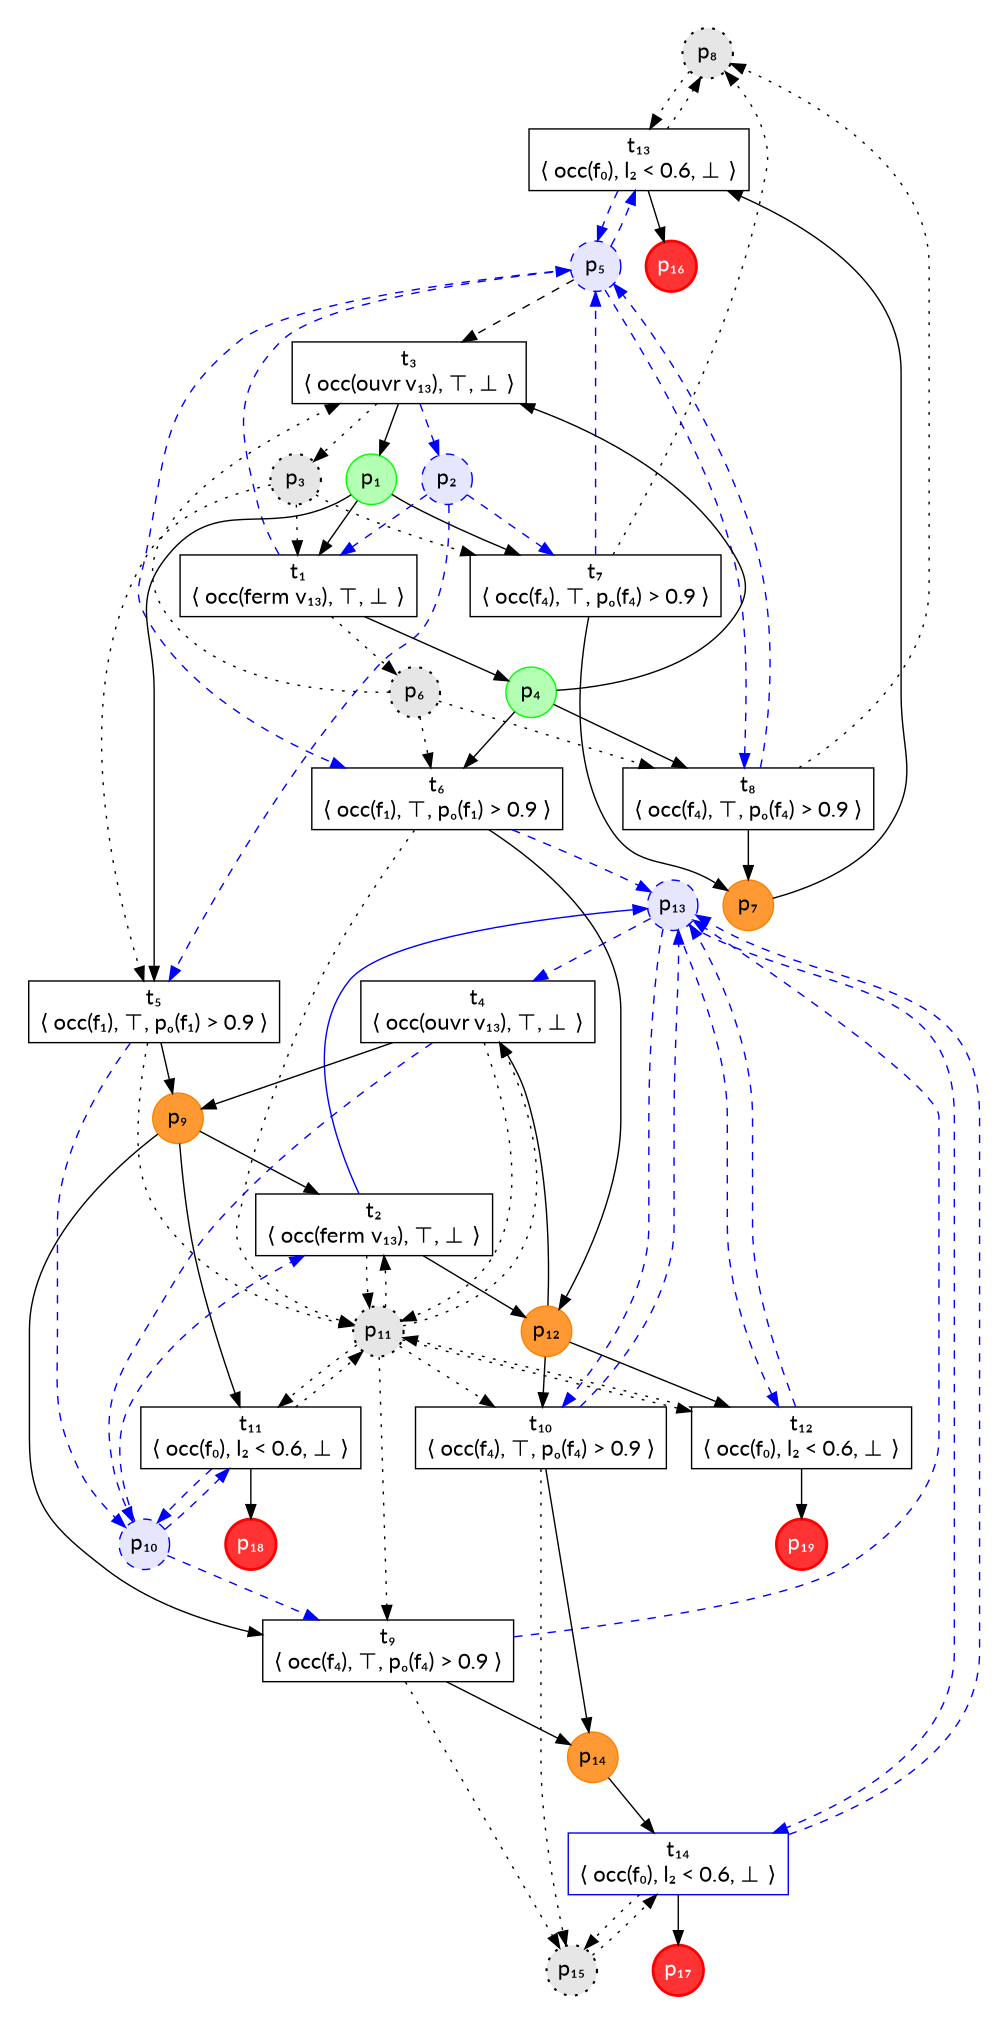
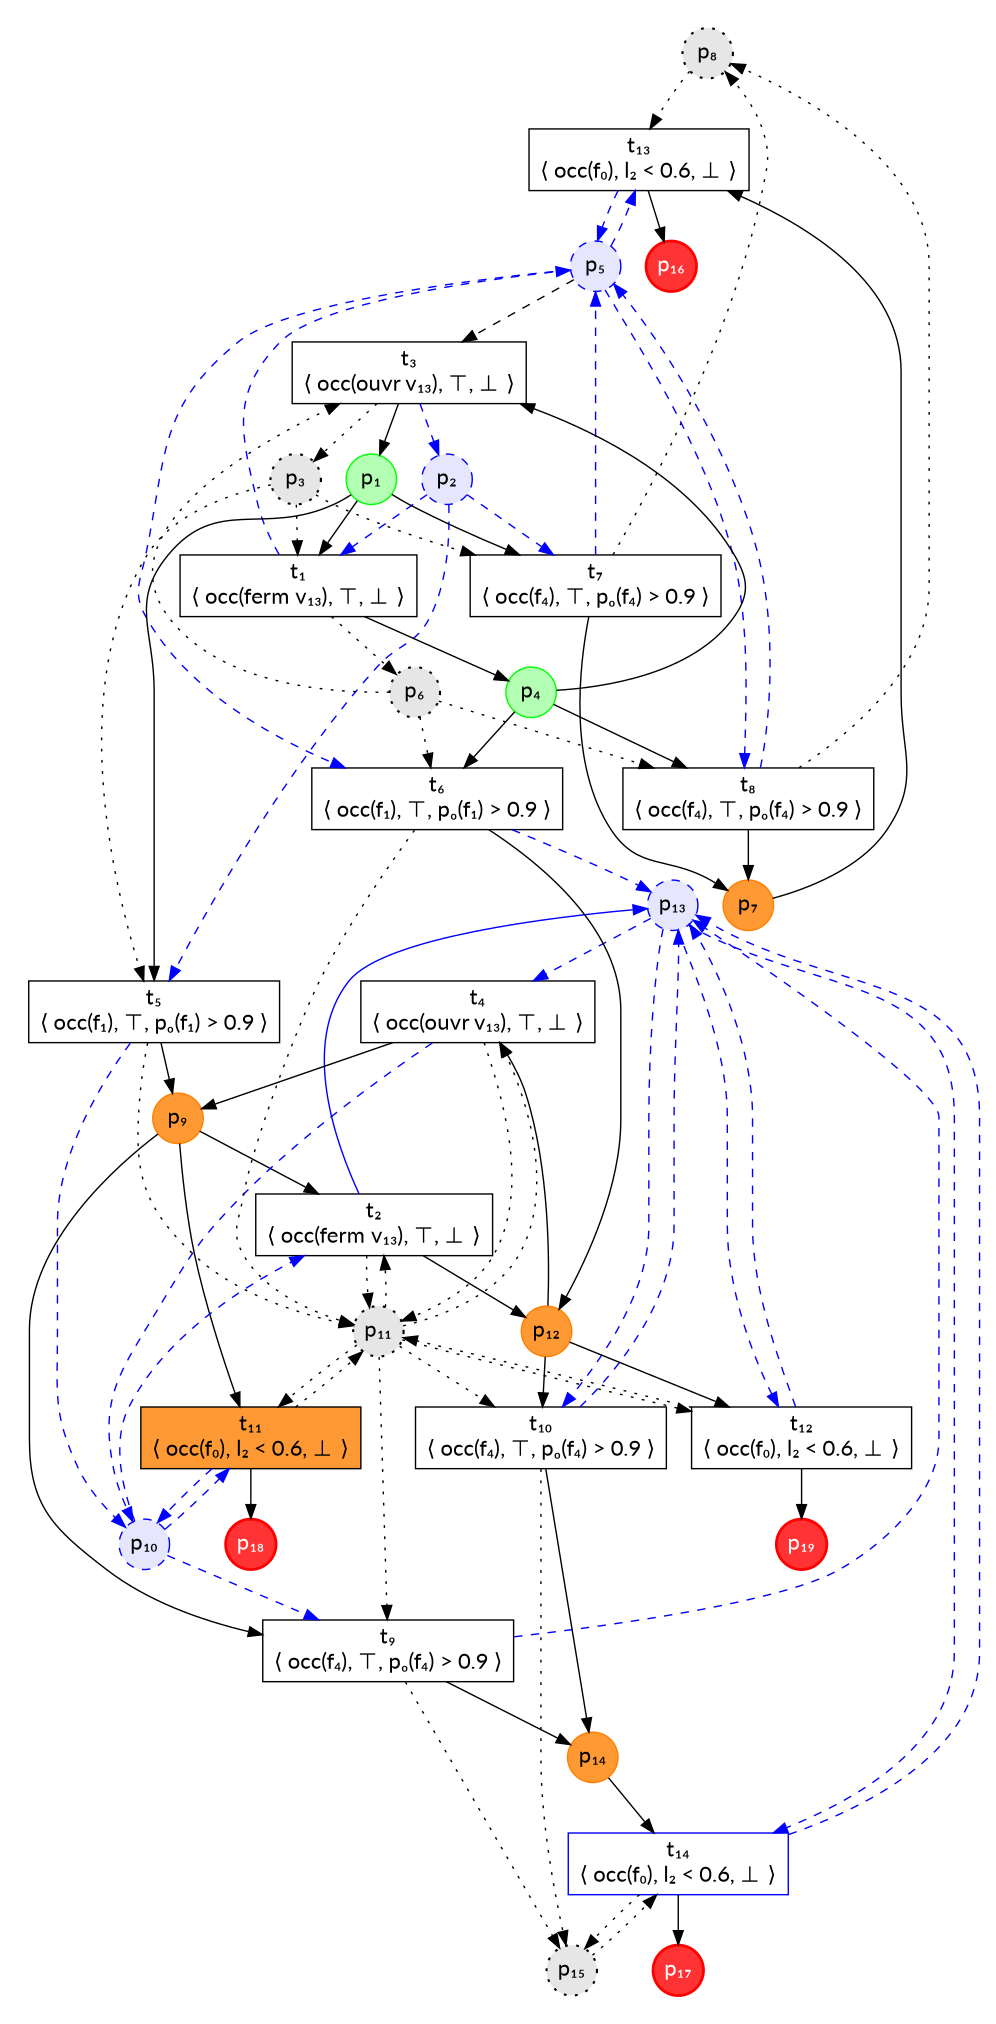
  digraph {
    fontname=Lato
    splines=true
    node [fillcolor="#FFFFFF" fixedsize=shape fontcolor="#000000" fontname=Lato fontsize=16 shape=circle style=filled]
    edge [arrowhead=normal color="#000000" fontname=Lato style=solid]
    n1 [color="#000000" fillcolor="#e6e6e6" label="p₈" penwidth=1.5 style="dotted,filled"]
    n2 [label="t₁₃\n⟨ occ(f₀), l₂ < 0.6, ⊥ ⟩" shape=rectangle fixedsize=""]
    n3 [color="#ff0000" fillcolor="#ff3333" fontcolor="#ffffff" label="p₁₇" style="filled, bold"]
    n4 [label="t₇\n⟨ occ(f₄), ⊤, pₒ(f₄) > 0.9 ⟩" shape=rectangle fixedsize=""]
    n5 [color="#0000ff" fillcolor="#e6e6ff" label="p₅" style="dashed, filled"]
    n6 [color="#ff8000" fillcolor="#ff9933" label="p₇"]
    n7 [color="#0000ff" fillcolor="#e6e6ff" label="p₂" style="dashed, filled"]
    n8 [label="t₁\n⟨ occ(ferm v₁₃), ⊤, ⊥ ⟩" shape=rectangle fixedsize=""]
    n9 [label="t₅\n⟨ occ(f₁), ⊤, pₒ(f₁) > 0.9 ⟩" shape=rectangle fixedsize=""]
    n10 [color="#ff8000" fillcolor="#ff9933" label="p₉"]
    n11 [label="t₂\n⟨ occ(ferm v₁₃), ⊤, ⊥ ⟩" shape=rectangle fixedsize=""]
-   n12 [label="t₁₁\n⟨ occ(f₀), l₂ < 0.6, ⊥ ⟩" shape=rectangle fixedsize=""]
+   n12 [fillcolor="#ff9933" label="t₁₁\n⟨ occ(f₀), l₂ < 0.6, ⊥ ⟩" shape=rectangle fixedsize=""]
    n13 [label="t₉\n⟨ occ(f₄), ⊤, pₒ(f₄) > 0.9 ⟩" shape=rectangle fixedsize=""]
    n14 [color="#0000ff" fillcolor="#e6e6ff" label="p₁₃" style="dashed, filled"]
    n15 [label="t₄\n⟨ occ(ouvr v₁₃), ⊤, ⊥ ⟩" shape=rectangle fixedsize=""]
    n16 [color="#0000ff" label="t₁₄\n⟨ occ(f₀), l₂ < 0.6, ⊥ ⟩" shape=rectangle fixedsize=""]
    n17 [label="t₁₂\n⟨ occ(f₀), l₂ < 0.6, ⊥ ⟩" shape=rectangle fixedsize=""]
    n18 [label="t₁₀\n⟨ occ(f₄), ⊤, pₒ(f₄) > 0.9 ⟩" shape=rectangle fixedsize=""]
    n19 [color="#ff0000" fillcolor="#ff3333" fontcolor="#ffffff" label="p₁₈" style="filled, bold"]
    n20 [color="#ff8000" fillcolor="#ff9933" label="p₁₂"]
    n21 [color="#000000" fillcolor="#e6e6e6" label="p₁₁" penwidth=1.5 style="dotted,filled"]
    n22 [color="#000000" fillcolor="#e6e6e6" label="p₃" penwidth=1.5 style="dotted,filled"]
    n23 [color="#ff0000" fillcolor="#ff3333" fontcolor="#ffffff" label="p₁₆" style="filled, bold"]
    n24 [color="#0000ff" fillcolor="#e6e6ff" label="p₁₀" style="dashed, filled"]
    n25 [color="#000000" fillcolor="#e6e6e6" label="p₁₅" penwidth=1.5 style="dotted,filled"]
    n26 [color="#000000" fillcolor="#e6e6e6" label="p₆" penwidth=1.5 style="dotted,filled"]
    n27 [color="#00ff00" fillcolor="#b3ffb3" label="p₄"]
    n28 [color="#ff0000" fillcolor="#ff3333" fontcolor="#ffffff" label="p₁₉" style="filled, bold"]
    n29 [color="#ff8000" fillcolor="#ff9933" label="p₁₄"]
    n30 [color="#00ff00" fillcolor="#b3ffb3" label="p₁"]
    n31 [label="t₈\n⟨ occ(f₄), ⊤, pₒ(f₄) > 0.9 ⟩" shape=rectangle fixedsize=""]
    n32 [label="t₆\n⟨ occ(f₁), ⊤, pₒ(f₁) > 0.9 ⟩" shape=rectangle fixedsize=""]
    n33 [label="t₃\n⟨ occ(ouvr v₁₃), ⊤, ⊥ ⟩" shape=rectangle fixedsize=""]
    subgraph cluster_1 {
      style=invis
      n1
      n2
      n3
      n4
      n5
      n6
      n7
      n8
      n9
      n10
      n11
      n12
      n13
      n14
      n15
      n16
      n17
      n18
      n19
      n20
      n21
      n22
      n23
      n24
      n25
      n26
      n27
      n28
      n29
      n30
      n31
      n32
      n33
    }
    n1 -> n2 [style=dotted]
-   n2 -> n1 [style=dotted]
    n2 -> n5 [color="#0000ff" style=dashed]
    n2 -> n23 [color=""]
    n4 -> n1 [style=dotted]
    n4 -> n5 [color="#0000ff" style=dashed]
    n4 -> n6 [color=""]
    n5 -> n2 [color="#0000ff" style=dashed]
    n5 -> n31 [color="#0000ff" style=dashed]
    n5 -> n32 [color="#0000ff" style=dashed]
    n5 -> n33 [style=dashed]
    n6 -> n2 [color=""]
    n7 -> n4 [color="#0000ff" style=dashed]
    n7 -> n8 [color="#0000ff" style=dashed]
    n7 -> n9 [color="#0000ff" style=dashed]
    n8 -> n5 [color="#0000ff" style=dashed]
    n8 -> n26 [style=dotted]
    n8 -> n27 [color=""]
    n9 -> n10 [color=""]
    n9 -> n21 [style=dotted]
    n9 -> n24 [color="#0000ff" style=dashed]
    n10 -> n11 [color=""]
    n10 -> n12 [color=""]
    n10 -> n13 [color=""]
    n11 -> n14 [color="#0000ff"]
    n11 -> n20 [color=""]
    n11 -> n21 [style=dotted]
    n12 -> n19 [color=""]
    n12 -> n21 [style=dotted]
    n12 -> n24 [color="#0000ff" style=dashed]
    n13 -> n14 [color="#0000ff" style=dashed]
    n13 -> n25 [style=dotted]
    n13 -> n29 [color=""]
    n14 -> n15 [color="#0000ff" style=dashed]
    n14 -> n16 [color="#0000ff" style=dashed]
    n14 -> n17 [color="#0000ff" style=dashed]
    n14 -> n18 [color="#0000ff" style=dashed]
    n15 -> n10 [color=""]
    n15 -> n21 [style=dotted]
    n15 -> n24 [color="#0000ff" style=dashed]
    n16 -> n3 [color=""]
    n16 -> n14 [color="#0000ff" style=dashed]
    n16 -> n25 [style=dotted]
    n17 -> n14 [color="#0000ff" style=dashed]
    n17 -> n21 [style=dotted]
    n17 -> n28 [color=""]
    n18 -> n14 [color="#0000ff" style=dashed]
    n18 -> n25 [style=dotted]
    n18 -> n29 [color=""]
    n20 -> n15 [color=""]
    n20 -> n17 [color=""]
    n20 -> n18 [color=""]
    n21 -> n11 [style=dotted]
    n21 -> n12 [style=dotted]
    n21 -> n13 [style=dotted]
    n21 -> n15 [style=dotted]
    n21 -> n17 [style=dotted]
    n21 -> n18 [style=dotted]
    n22 -> n4 [style=dotted]
    n22 -> n8 [style=dotted]
    n22 -> n9 [style=dotted]
    n24 -> n11 [color="#0000ff" style=dashed]
    n24 -> n12 [color="#0000ff" style=dashed]
    n24 -> n13 [color="#0000ff" style=dashed]
    n25 -> n16 [style=dotted]
    n26 -> n31 [style=dotted]
    n26 -> n32 [style=dotted]
    n26 -> n33 [style=dotted]
    n27 -> n31 [color=""]
    n27 -> n32 [color=""]
    n27 -> n33 [color=""]
    n29 -> n16 [color=""]
    n30 -> n4 [color=""]
    n30 -> n8 [color=""]
    n30 -> n9 [color=""]
    n31 -> n1 [style=dotted]
    n31 -> n5 [color="#0000ff" style=dashed]
    n31 -> n6 [color=""]
    n32 -> n14 [color="#0000ff" style=dashed]
    n32 -> n20 [color=""]
    n32 -> n21 [style=dotted]
    n33 -> n7 [color="#0000ff" style=dashed]
    n33 -> n22 [style=dotted]
    n33 -> n30 [color=""]
  }
